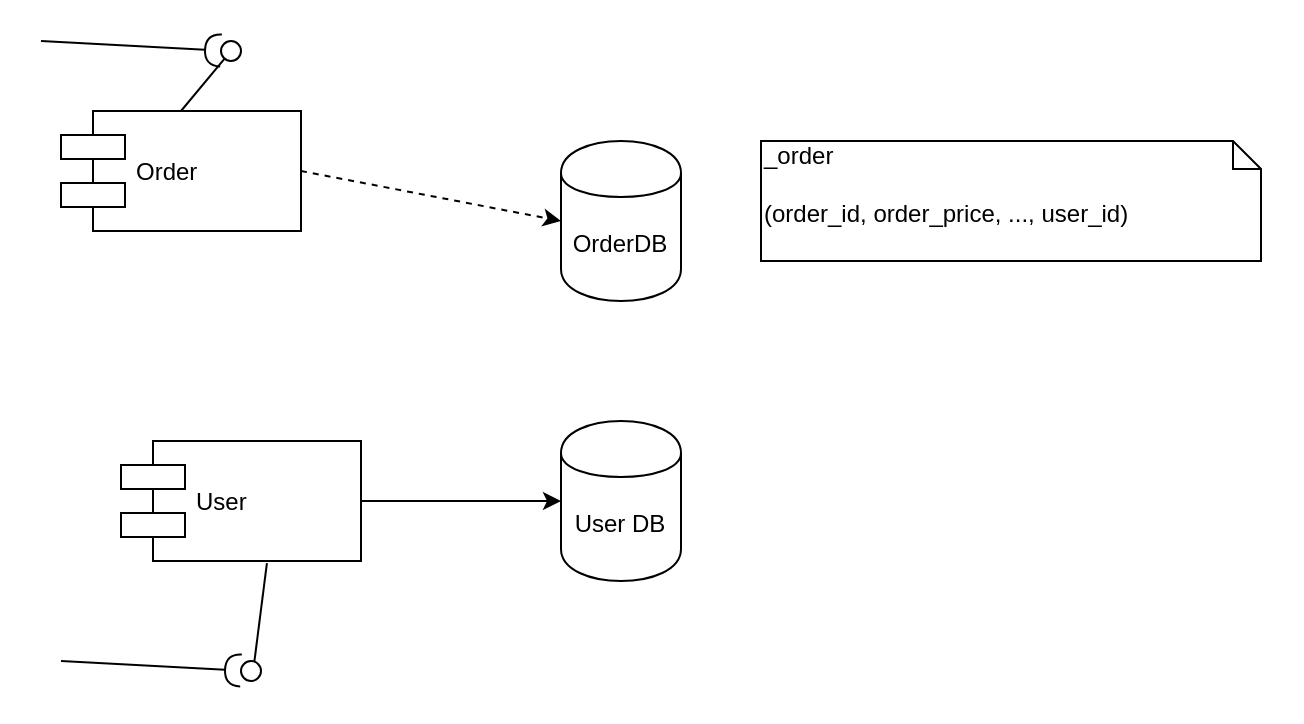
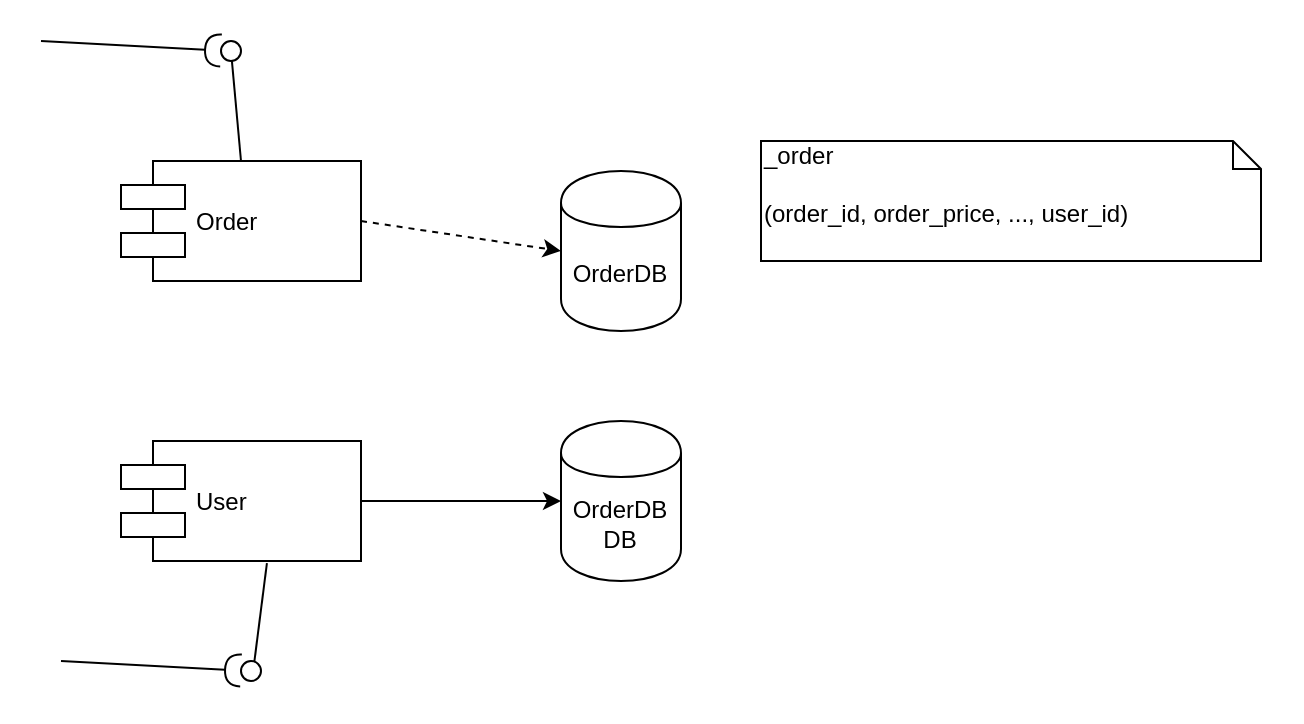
  <mxCell id="0" />
  <mxCell id="1" parent="0" />
- <mxCell id="2" value="Order" style="shape=component;align=left;spacingLeft=36;" vertex="1" parent="1"><mxGeometry x="30" y="55" width="120" height="60" as="geometry" /></mxCell>
+ <mxCell id="2" value="Order" style="shape=component;align=left;spacingLeft=36;" vertex="1" parent="1"><mxGeometry x="60" y="80" width="120" height="60" as="geometry" /></mxCell>
  <mxCell id="3" value="User" style="shape=component;align=left;spacingLeft=36;" vertex="1" parent="1"><mxGeometry x="60" y="220" width="120" height="60" as="geometry" /></mxCell>
  <mxCell id="4" value="" style="rounded=0;orthogonalLoop=1;jettySize=auto;html=1;endArrow=none;endFill=0;exitX=0.5;exitY=0;exitDx=0;exitDy=0;" edge="1" target="5" parent="1" source="2"><mxGeometry relative="1" as="geometry"><mxPoint x="60" y="305" as="sourcePoint" /></mxGeometry></mxCell>
  <mxCell id="5" value="" style="ellipse;whiteSpace=wrap;html=1;fontFamily=Helvetica;fontSize=12;fontColor=#000000;align=center;strokeColor=#000000;fillColor=#ffffff;points=[];aspect=fixed;resizable=0;" vertex="1" parent="1"><mxGeometry x="110" y="20" width="10" height="10" as="geometry" /></mxCell>
  <mxCell id="6" value="" style="rounded=0;orthogonalLoop=1;jettySize=auto;html=1;endArrow=halfCircle;endFill=0;endSize=6;strokeWidth=1;" edge="1" parent="1" target="5"><mxGeometry relative="1" as="geometry"><mxPoint x="20" y="20" as="sourcePoint" /><mxPoint x="110" y="30" as="targetPoint" /><Array as="points" /></mxGeometry></mxCell>
  <mxCell id="7" value="" style="rounded=0;orthogonalLoop=1;jettySize=auto;html=1;endArrow=none;endFill=0;exitX=0.608;exitY=1.017;exitDx=0;exitDy=0;exitPerimeter=0;" edge="1" parent="1" source="3"><mxGeometry relative="1" as="geometry"><mxPoint x="130" y="390" as="sourcePoint" /><mxPoint x="125.453" y="339.979" as="targetPoint" /></mxGeometry></mxCell>
  <mxCell id="8" value="" style="rounded=0;orthogonalLoop=1;jettySize=auto;html=1;endArrow=halfCircle;endFill=0;endSize=6;strokeWidth=1;" edge="1" parent="1"><mxGeometry relative="1" as="geometry"><mxPoint x="30" y="330" as="sourcePoint" /><mxPoint x="120.007" y="334.737" as="targetPoint" /><Array as="points" /></mxGeometry></mxCell>
  <mxCell id="9" value="" style="ellipse;whiteSpace=wrap;html=1;fontFamily=Helvetica;fontSize=12;fontColor=#000000;align=center;strokeColor=#000000;fillColor=#ffffff;points=[];aspect=fixed;resizable=0;" vertex="1" parent="1"><mxGeometry x="120" y="330" width="10" height="10" as="geometry" /></mxCell>
- <mxCell id="10" value="OrderDB" style="shape=cylinder;whiteSpace=wrap;html=1;boundedLbl=1;backgroundOutline=1;" vertex="1" parent="1"><mxGeometry x="280" y="70" width="60" height="80" as="geometry" /></mxCell>
- <mxCell id="11" value="User DB" style="shape=cylinder;whiteSpace=wrap;html=1;boundedLbl=1;backgroundOutline=1;" vertex="1" parent="1"><mxGeometry x="280" y="210" width="60" height="80" as="geometry" /></mxCell>
+ <mxCell id="10" value="OrderDB" style="shape=cylinder;whiteSpace=wrap;html=1;boundedLbl=1;backgroundOutline=1;" vertex="1" parent="1"><mxGeometry x="280" y="85" width="60" height="80" as="geometry" /></mxCell>
+ <mxCell id="11" value="OrderDB DB" style="shape=cylinder;whiteSpace=wrap;html=1;boundedLbl=1;backgroundOutline=1;" vertex="1" parent="1"><mxGeometry x="280" y="210" width="60" height="80" as="geometry" /></mxCell>
  <mxCell id="12" value="" style="endArrow=classic;html=1;exitX=1;exitY=0.5;exitDx=0;exitDy=0;entryX=0;entryY=0.5;entryDx=0;entryDy=0;dashed=1;" edge="1" parent="1" source="2" target="10"><mxGeometry width="50" height="50" relative="1" as="geometry"><mxPoint x="10" y="360" as="sourcePoint" /><mxPoint x="60" y="310" as="targetPoint" /></mxGeometry></mxCell>
  <mxCell id="13" value="" style="endArrow=classic;html=1;exitX=1;exitY=0.5;exitDx=0;exitDy=0;entryX=0;entryY=0.5;entryDx=0;entryDy=0;" edge="1" parent="1"><mxGeometry width="50" height="50" relative="1" as="geometry"><mxPoint x="180" y="250" as="sourcePoint" /><mxPoint x="280" y="250" as="targetPoint" /></mxGeometry></mxCell>
  <mxCell id="14" value="&lt;div&gt;_order&lt;/div&gt;&lt;div&gt;&lt;br&gt;&lt;/div&gt;&lt;div&gt;(order_id, order_price, ..., user_id)&lt;br&gt;&lt;/div&gt;" style="shape=note;whiteSpace=wrap;html=1;size=14;verticalAlign=top;align=left;spacingTop=-6;" vertex="1" parent="1"><mxGeometry x="380" y="70" width="250" height="60" as="geometry" /></mxCell>
